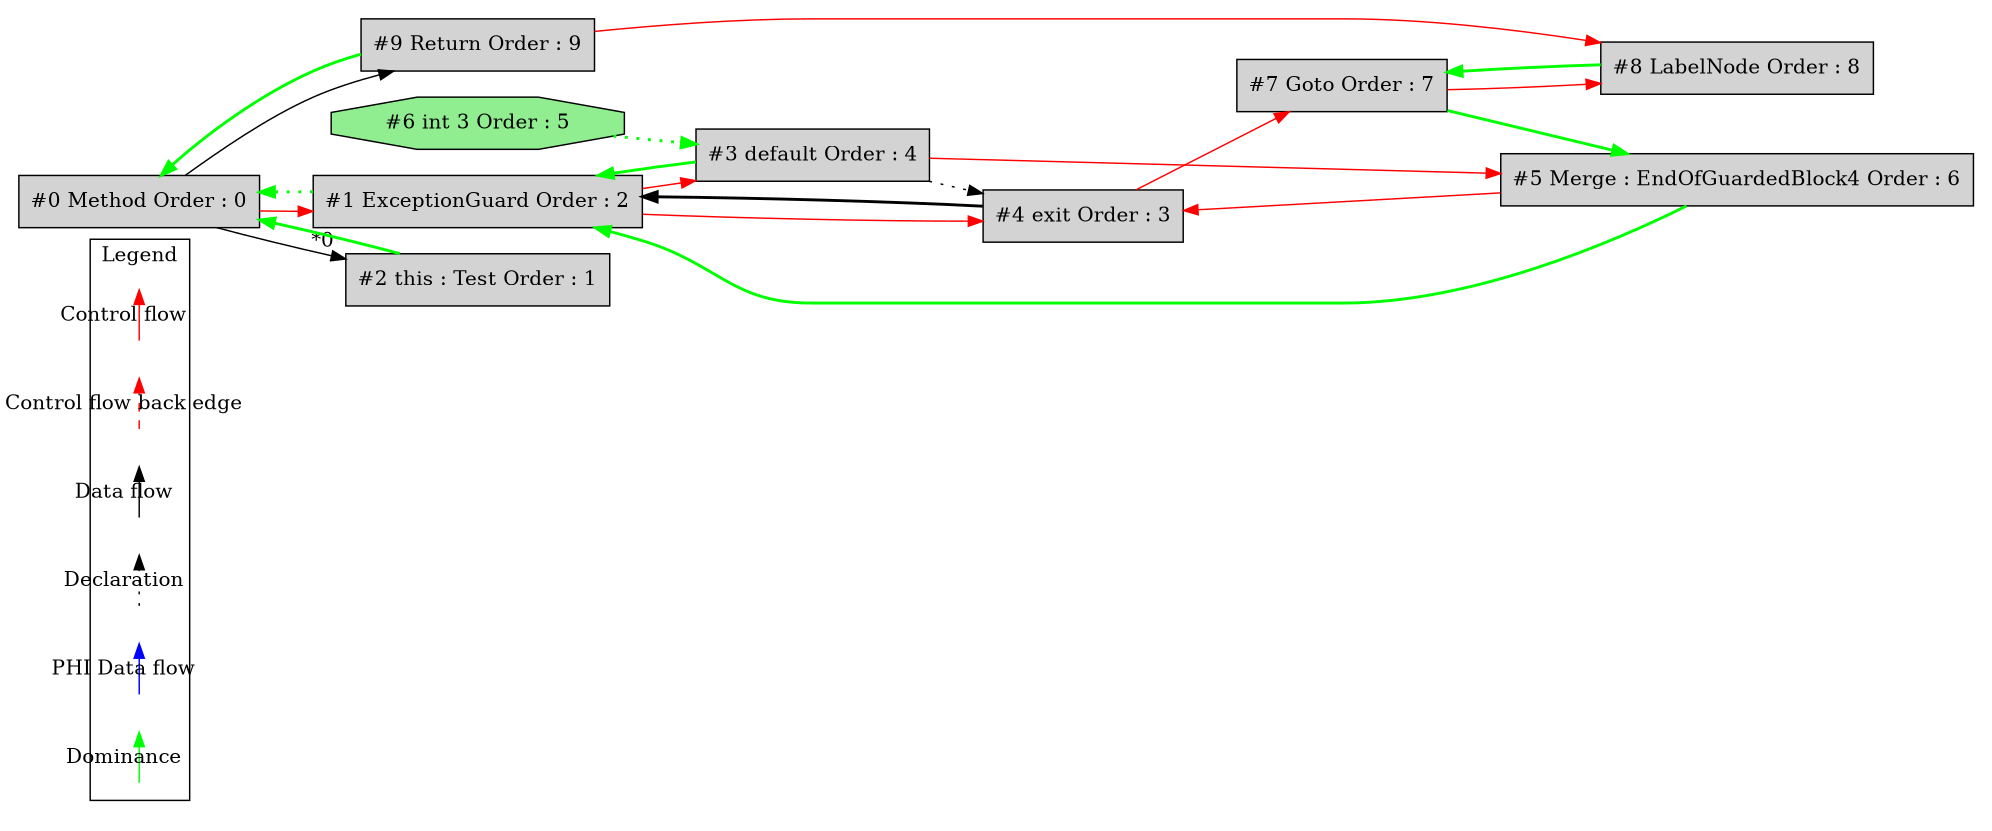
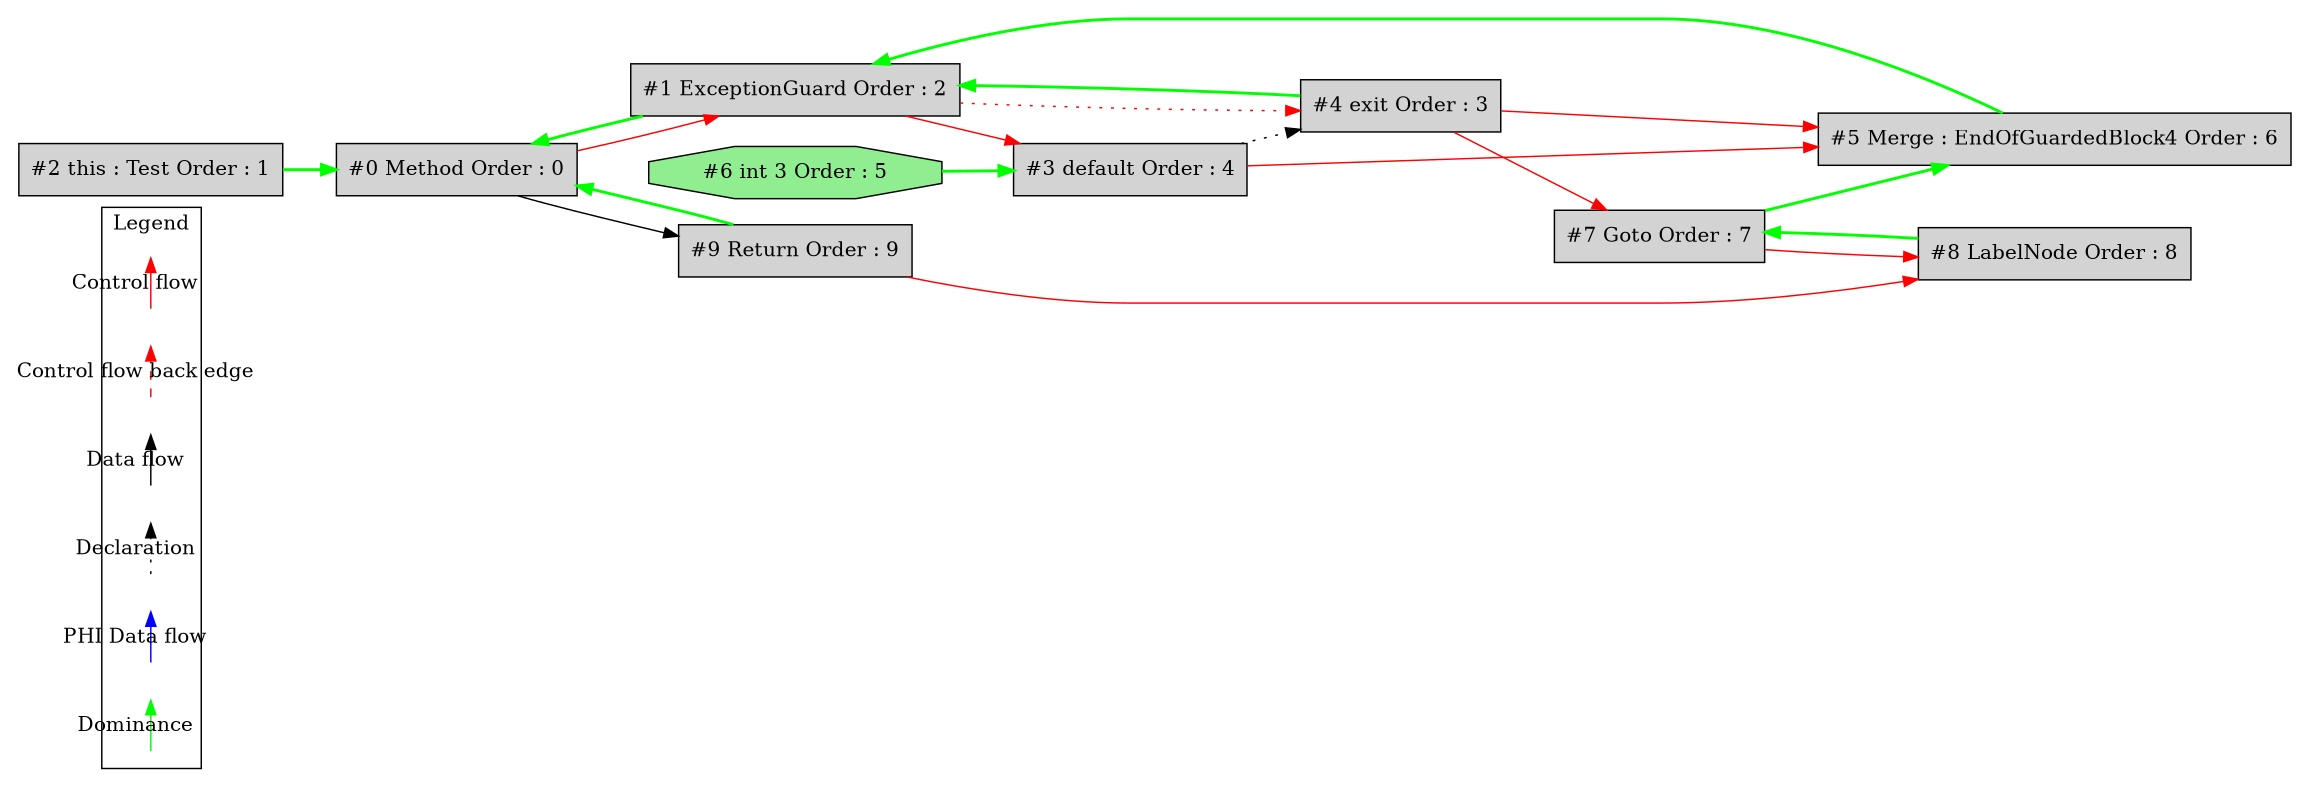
  digraph {
    ordering=in
    rankdir=LR
    node [shape=point style=invis]
    edge [color=red]
    c0
    c1
    c2
    c3
    d0
    d1
    d2
    d3
    d4
    d5
    d6
    d7
    n13 [fillcolor=lightgrey label="#0 Method Order : 0" shape=box style=filled]
    n14 [fillcolor=lightgrey label="#1 ExceptionGuard Order : 2" shape=box style=filled]
    n15 [fillcolor=lightgrey label="#2 this : Test Order : 1" shape=box style=filled]
    n16 [fillcolor=lightgrey label="#9 Return Order : 9" shape=box style=filled]
    n17 [fillcolor=lightgrey label="#3 default Order : 4" shape=box style=filled]
    n18 [fillcolor=lightgrey label="#4 exit Order : 3" shape=box style=filled]
    n19 [fillcolor=lightgrey label="#8 LabelNode Order : 8" shape=box style=filled]
    n20 [fillcolor=lightgrey label="#5 Merge : EndOfGuardedBlock4 Order : 6" shape=box style=filled]
    n21 [fillcolor=lightgrey label="#7 Goto Order : 7" shape=box style=filled]
    n22 [fillcolor=lightgreen label="#6 int 3 Order : 5" shape=octagon style=filled]
    subgraph cluster_1 {
      label=Legend
      subgraph sub_2 {
        label=Legend
        rank=same
        c0
        c1
        c2
        c3
        d0
        d1
        d2
        d3
        d4
        d5
        d6
        d7
      }
    }
    c0 -> c1 [label="Control flow" style=solid]
    c2 -> c3 [label="Control flow back edge" style=dashed]
    d0 -> d1 [label="Data flow" color=""]
    d2 -> d3 [label=Declaration style=dotted color=""]
    d4 -> d5 [color=blue label="PHI Data flow"]
    d6 -> d7 [color=green label=Dominance]
    n13 -> n14 [fontcolor=red labeldistance=2]
-   n13 -> n15 [headlabel="*0" labeldistance=2 color=""]
    n13 -> n16 [color=""]
-   n14 -> n13 [color=green dir=forward penwidth=2 style=dotted]
+   n14 -> n13 [color=green dir=forward penwidth=2]
    n14 -> n17 [fontcolor=red labeldistance=2]
-   n14 -> n18 [fontcolor=red labeldistance=2]
+   n14 -> n18 [fontcolor=red labeldistance=2 style=dotted]
    n15 -> n13 [color=green dir=forward penwidth=2]
    n16 -> n13 [color=green dir=forward penwidth=2]
    n16 -> n19 [fontcolor=red labeldistance=2]
-   n17 -> n14 [color=green dir=forward penwidth=2]
    n17 -> n18 [style=dotted color=""]
    n17 -> n20 [fontcolor=red labeldistance=2]
-   n18 -> n14 [color=black dir=forward penwidth=2]
-   n20 -> n18 [fontcolor=red labeldistance=2]
+   n18 -> n14 [color=green dir=forward penwidth=2]
+   n18 -> n20 [fontcolor=red labeldistance=2]
    n18 -> n21 [fontcolor=red labeldistance=2]
    n19 -> n21 [color=green dir=forward penwidth=2]
    n20 -> n14 [color=green dir=forward penwidth=2]
    n21 -> n19 [fontcolor=red labeldistance=2]
    n21 -> n20 [color=green dir=forward penwidth=2]
-   n22 -> n17 [color=green dir=forward penwidth=2 style=dotted]
+   n22 -> n17 [color=green dir=forward penwidth=2]
  }
